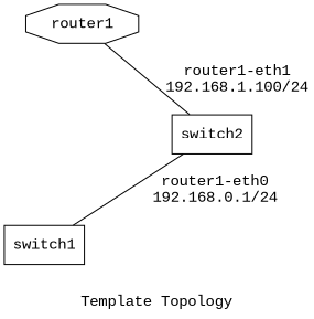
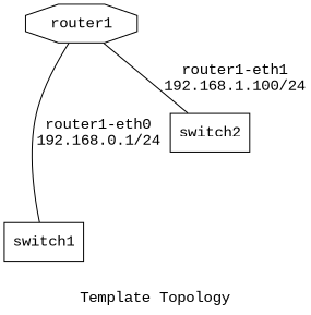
  graph {
    fontname="Liberation Mono"
    label="Template Topology"
    node [fontname="Liberation Mono" shape=box]
    edge [fontname="Liberation Mono"]
    n1 [label=router1 shape=octagon]
    switch1
    switch2
-   switch2 -- switch1 [label="router1-eth0\n192.168.0.1/24"]
+   n1 -- switch1 [label="router1-eth0\n192.168.0.1/24"]
    n1 -- switch2 [label="router1-eth1\n192.168.1.100/24"]
  }
